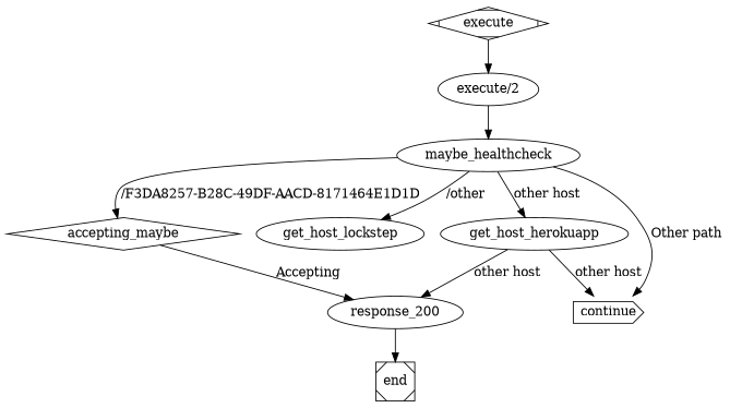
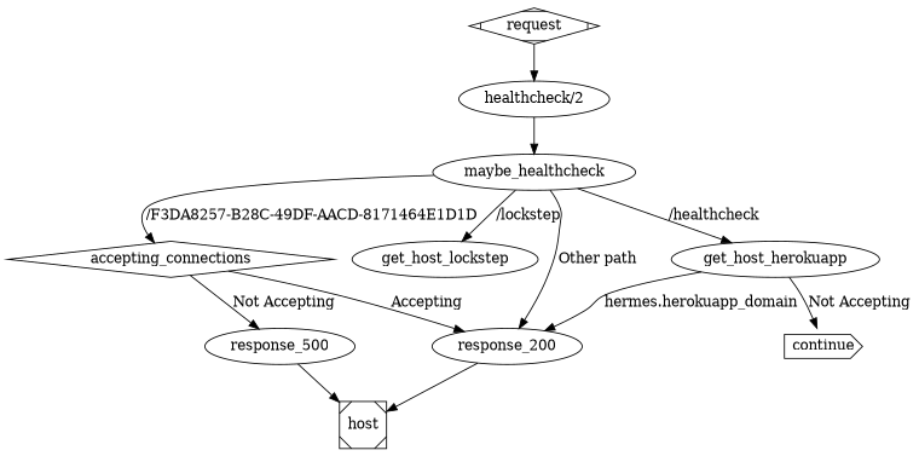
  digraph {
-   request [shape=Mdiamond label=execute]
-   n2 [label="execute/2"]
+   request [shape=Mdiamond]
+   n2 [label="healthcheck/2"]
    maybe_healthcheck
-   accepting_connections [shape=diamond label=accepting_maybe]
+   accepting_connections [shape=diamond]
    get_host_lockstep
    get_host_herokuapp
    continue [shape=cds]
    response_200
-   end [shape=Msquare]
+   response_500
+   end [shape=Msquare label=host]
    request -> n2
    n2 -> maybe_healthcheck
    maybe_healthcheck -> accepting_connections [label="/F3DA8257-B28C-49DF-AACD-8171464E1D1D"]
-   maybe_healthcheck -> get_host_lockstep [label="/other"]
-   maybe_healthcheck -> get_host_herokuapp [label="other host"]
-   maybe_healthcheck -> continue [label="Other path"]
+   maybe_healthcheck -> get_host_lockstep [label="/lockstep"]
+   maybe_healthcheck -> get_host_herokuapp [label="/healthcheck"]
+   maybe_healthcheck -> response_200 [label="Other path"]
    accepting_connections -> response_200 [label=Accepting]
-   get_host_herokuapp -> continue [label="other host"]
-   get_host_herokuapp -> response_200 [label="other host"]
+   accepting_connections -> response_500 [label="Not Accepting"]
+   get_host_herokuapp -> continue [label="Not Accepting"]
+   get_host_herokuapp -> response_200 [label="hermes.herokuapp_domain"]
    response_200 -> end
+   response_500 -> end
  }
